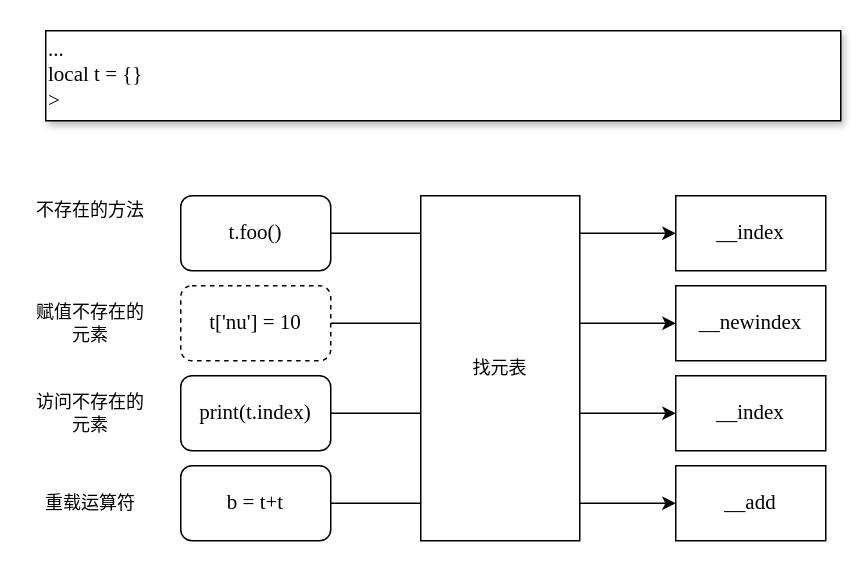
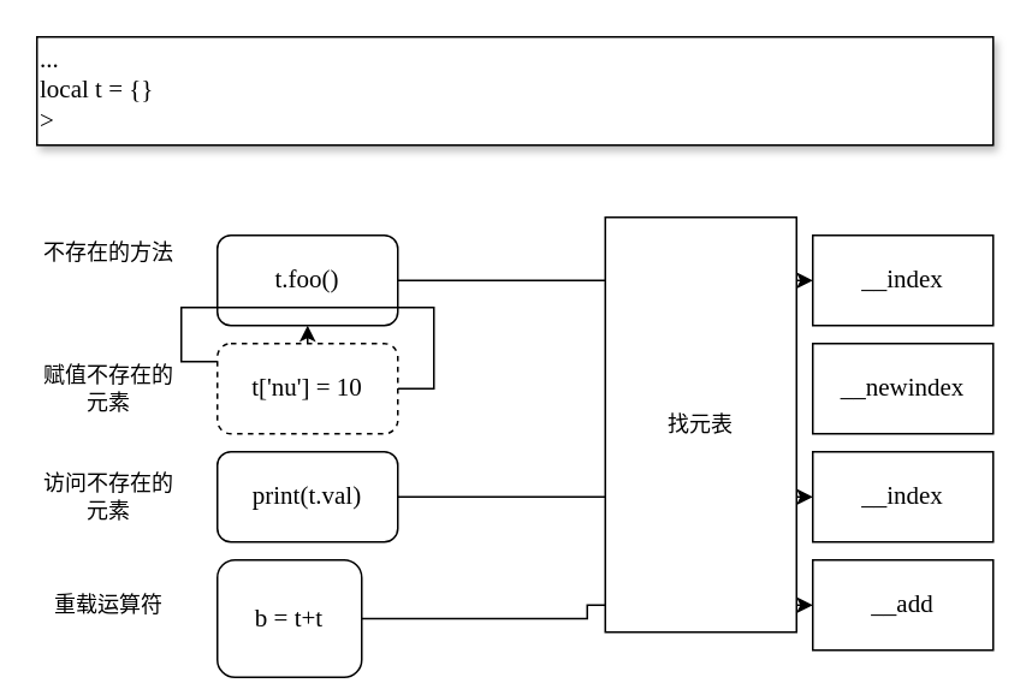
  <mxCell id="0" />
  <mxCell id="1" parent="0" />
- <mxCell id="2" value="&lt;font style=&quot;font-size: 14px;&quot; face=&quot;Consolas&quot;&gt;...&lt;br&gt;local t = {}&lt;br&gt;&amp;gt;&lt;br&gt;&lt;/font&gt;" style="rounded=0;whiteSpace=wrap;html=1;align=left;glass=0;shadow=1;" vertex="1" parent="1"><mxGeometry x="30" y="20" width="530" height="60" as="geometry" /></mxCell>
+ <mxCell id="2" value="&lt;font style=&quot;font-size: 14px;&quot; face=&quot;Consolas&quot;&gt;...&lt;br&gt;local t = {}&lt;br&gt;&amp;gt;&lt;br&gt;&lt;/font&gt;" style="rounded=0;whiteSpace=wrap;html=1;align=left;glass=0;shadow=1;" vertex="1" parent="1"><mxGeometry x="20" y="20" width="530" height="60" as="geometry" /></mxCell>
  <mxCell id="3" style="edgeStyle=orthogonalEdgeStyle;rounded=0;orthogonalLoop=1;jettySize=auto;html=1;exitX=1;exitY=0.5;exitDx=0;exitDy=0;entryX=0;entryY=0.5;entryDx=0;entryDy=0;" edge="1" parent="1" source="4" target="12"><mxGeometry relative="1" as="geometry" /></mxCell>
  <mxCell id="4" value="&lt;font style=&quot;font-size: 14px;&quot; face=&quot;Consolas&quot;&gt;t.foo()&lt;/font&gt;" style="rounded=1;whiteSpace=wrap;html=1;" vertex="1" parent="1"><mxGeometry x="120" y="130" width="100" height="50" as="geometry" /></mxCell>
  <mxCell id="5" style="edgeStyle=orthogonalEdgeStyle;rounded=0;orthogonalLoop=1;jettySize=auto;html=1;exitX=1;exitY=0.5;exitDx=0;exitDy=0;entryX=0;entryY=0.5;entryDx=0;entryDy=0;" edge="1" parent="1" source="6" target="15"><mxGeometry relative="1" as="geometry" /></mxCell>
- <mxCell id="6" value="&lt;font style=&quot;font-size: 14px;&quot; face=&quot;Consolas&quot;&gt;b = t+t&lt;/font&gt;" style="rounded=1;whiteSpace=wrap;html=1;" vertex="1" parent="1"><mxGeometry x="120" y="310" width="100" height="50" as="geometry" /></mxCell>
+ <mxCell id="6" value="&lt;font style=&quot;font-size: 14px;&quot; face=&quot;Consolas&quot;&gt;b = t+t&lt;/font&gt;" style="rounded=1;whiteSpace=wrap;html=1;" vertex="1" parent="1"><mxGeometry x="120" y="310" width="80" height="65" as="geometry" /></mxCell>
  <mxCell id="7" style="edgeStyle=orthogonalEdgeStyle;rounded=0;orthogonalLoop=1;jettySize=auto;html=1;exitX=1;exitY=0.5;exitDx=0;exitDy=0;entryX=0;entryY=0.5;entryDx=0;entryDy=0;" edge="1" parent="1" source="8" target="14"><mxGeometry relative="1" as="geometry" /></mxCell>
- <mxCell id="8" value="&lt;font style=&quot;font-size: 14px;&quot; face=&quot;Consolas&quot;&gt;print(t.index)&lt;/font&gt;" style="rounded=1;whiteSpace=wrap;html=1;" vertex="1" parent="1"><mxGeometry x="120" y="250" width="100" height="50" as="geometry" /></mxCell>
- <mxCell id="9" style="edgeStyle=orthogonalEdgeStyle;rounded=0;orthogonalLoop=1;jettySize=auto;html=1;exitX=1;exitY=0.5;exitDx=0;exitDy=0;entryX=0;entryY=0.5;entryDx=0;entryDy=0;" edge="1" parent="1" source="10" target="13"><mxGeometry relative="1" as="geometry" /></mxCell>
+ <mxCell id="8" value="&lt;font style=&quot;font-size: 14px;&quot; face=&quot;Consolas&quot;&gt;print(t.val)&lt;/font&gt;" style="rounded=1;whiteSpace=wrap;html=1;" vertex="1" parent="1"><mxGeometry x="120" y="250" width="100" height="50" as="geometry" /></mxCell>
+ <mxCell id="9" style="edgeStyle=orthogonalEdgeStyle;rounded=0;orthogonalLoop=1;jettySize=auto;html=1;exitX=1;exitY=0.5;exitDx=0;exitDy=0;" edge="1" parent="1" source="10" target="4"><mxGeometry relative="1" as="geometry" /></mxCell>
  <mxCell id="10" value="&lt;font style=&quot;font-size: 14px;&quot; face=&quot;Consolas&quot;&gt;t['nu'] = 10&lt;/font&gt;" style="rounded=1;whiteSpace=wrap;html=1;dashed=1;" vertex="1" parent="1"><mxGeometry x="120" y="190" width="100" height="50" as="geometry" /></mxCell>
- <mxCell id="11" value="找元表" style="rounded=0;whiteSpace=wrap;html=1;" vertex="1" parent="1"><mxGeometry x="280" y="130" width="106" height="230" as="geometry" /></mxCell>
+ <mxCell id="11" value="找元表" style="rounded=0;whiteSpace=wrap;html=1;" vertex="1" parent="1"><mxGeometry x="335" y="120" width="106" height="230" as="geometry" /></mxCell>
  <mxCell id="12" value="&lt;font face=&quot;Consolas&quot;&gt;&lt;span style=&quot;font-size: 14px;&quot;&gt;__index&lt;/span&gt;&lt;/font&gt;" style="rounded=0;whiteSpace=wrap;html=1;" vertex="1" parent="1"><mxGeometry x="450" y="130" width="100" height="50" as="geometry" /></mxCell>
  <mxCell id="13" value="&lt;font face=&quot;Consolas&quot;&gt;&lt;span style=&quot;font-size: 14px;&quot;&gt;__newindex&lt;/span&gt;&lt;/font&gt;" style="rounded=0;whiteSpace=wrap;html=1;" vertex="1" parent="1"><mxGeometry x="450" y="190" width="100" height="50" as="geometry" /></mxCell>
  <mxCell id="14" value="&lt;font face=&quot;Consolas&quot;&gt;&lt;span style=&quot;font-size: 14px;&quot;&gt;__index&lt;/span&gt;&lt;/font&gt;" style="rounded=0;whiteSpace=wrap;html=1;" vertex="1" parent="1"><mxGeometry x="450" y="250" width="100" height="50" as="geometry" /></mxCell>
  <mxCell id="15" value="&lt;font face=&quot;Consolas&quot;&gt;&lt;span style=&quot;font-size: 14px;&quot;&gt;__add&lt;/span&gt;&lt;/font&gt;" style="rounded=0;whiteSpace=wrap;html=1;" vertex="1" parent="1"><mxGeometry x="450" y="310" width="100" height="50" as="geometry" /></mxCell>
  <mxCell id="16" value="不存在的方法" style="text;html=1;align=center;verticalAlign=middle;whiteSpace=wrap;rounded=0;" vertex="1" parent="1"><mxGeometry x="20" y="125" width="80" height="30" as="geometry" /></mxCell>
  <mxCell id="17" value="赋值不存在的元素" style="text;html=1;align=center;verticalAlign=middle;whiteSpace=wrap;rounded=0;" vertex="1" parent="1"><mxGeometry x="20" y="200" width="80" height="30" as="geometry" /></mxCell>
  <mxCell id="18" value="访问不存在的元素" style="text;html=1;align=center;verticalAlign=middle;whiteSpace=wrap;rounded=0;" vertex="1" parent="1"><mxGeometry x="20" y="260" width="80" height="30" as="geometry" /></mxCell>
  <mxCell id="19" value="重载运算符" style="text;html=1;align=center;verticalAlign=middle;whiteSpace=wrap;rounded=0;" vertex="1" parent="1"><mxGeometry x="20" y="320" width="80" height="30" as="geometry" /></mxCell>
